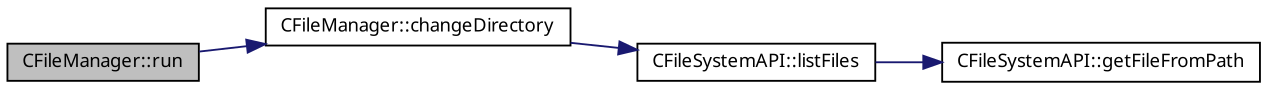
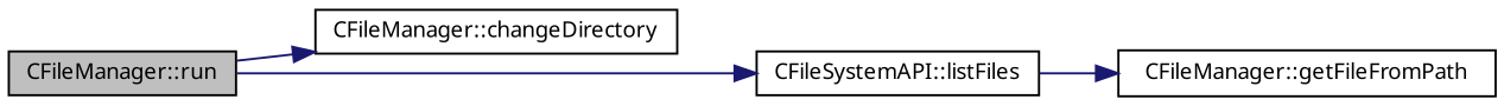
  digraph {
    fontname="Noto Sans"
    rankdir=LR
    node [color=black fillcolor=white fontname="Noto Sans" fontsize=10 shape=record style=filled]
    edge [color=midnightblue fontname="Noto Sans" fontsize=10 labelfontname=Helvetica labelfontsize=10 style=solid]
    n1 [fillcolor=grey75 fontcolor=black height=0.2 label="CFileManager::run" width=0.4]
    n2 [height=0.2 label="CFileManager::changeDirectory" width=0.4]
    n3 [height=0.2 label="CFileSystemAPI::listFiles" width=0.4]
-   n4 [height=0.2 label="CFileSystemAPI::getFileFromPath" width=0.4]
+   n4 [height=0.2 label="CFileManager::getFileFromPath" width=0.4]
    n1 -> n2
-   n2 -> n3
+   n1 -> n3
    n3 -> n4
  }
